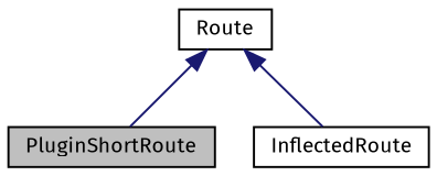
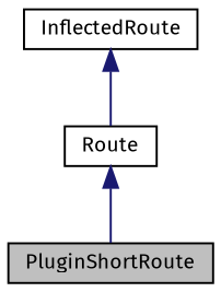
  digraph {
    fontname="Fira Sans"
    node [color=black fillcolor=white fontname="Fira Sans" fontsize=10 shape=record style=filled]
    edge [color=midnightblue dir=back fontname="Fira Sans" fontsize=10 labelfontname=Helvetica labelfontsize=10 style=solid]
    n1 [fillcolor=grey75 fontcolor=black height=0.2 label=PluginShortRoute width=0.4]
    n2 [height=0.2 label=InflectedRoute width=0.4]
    n3 [height=0.2 label=Route width=0.4]
    n3 -> n1
-   n3 -> n2
+   n2 -> n3
  }
